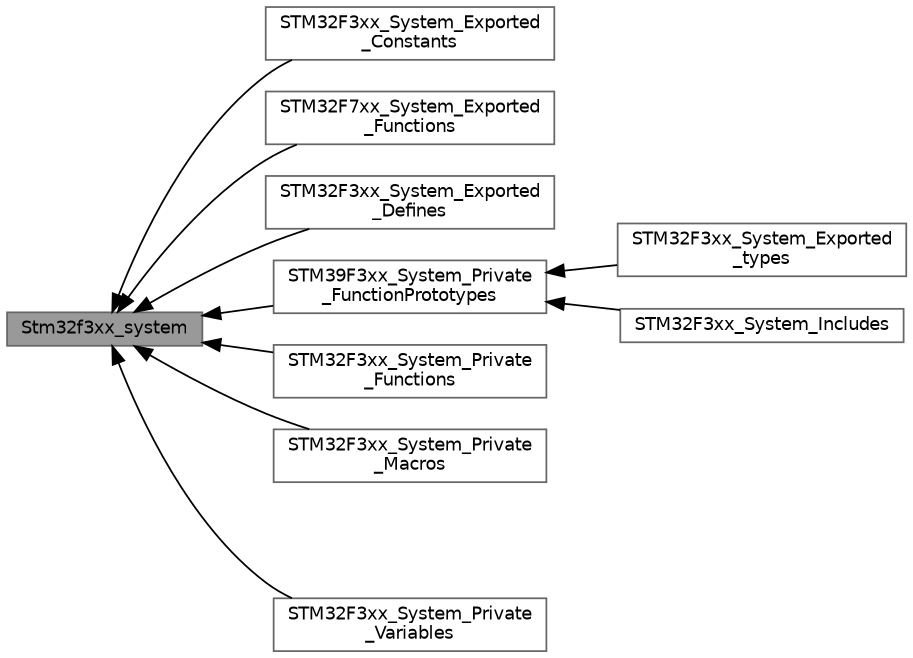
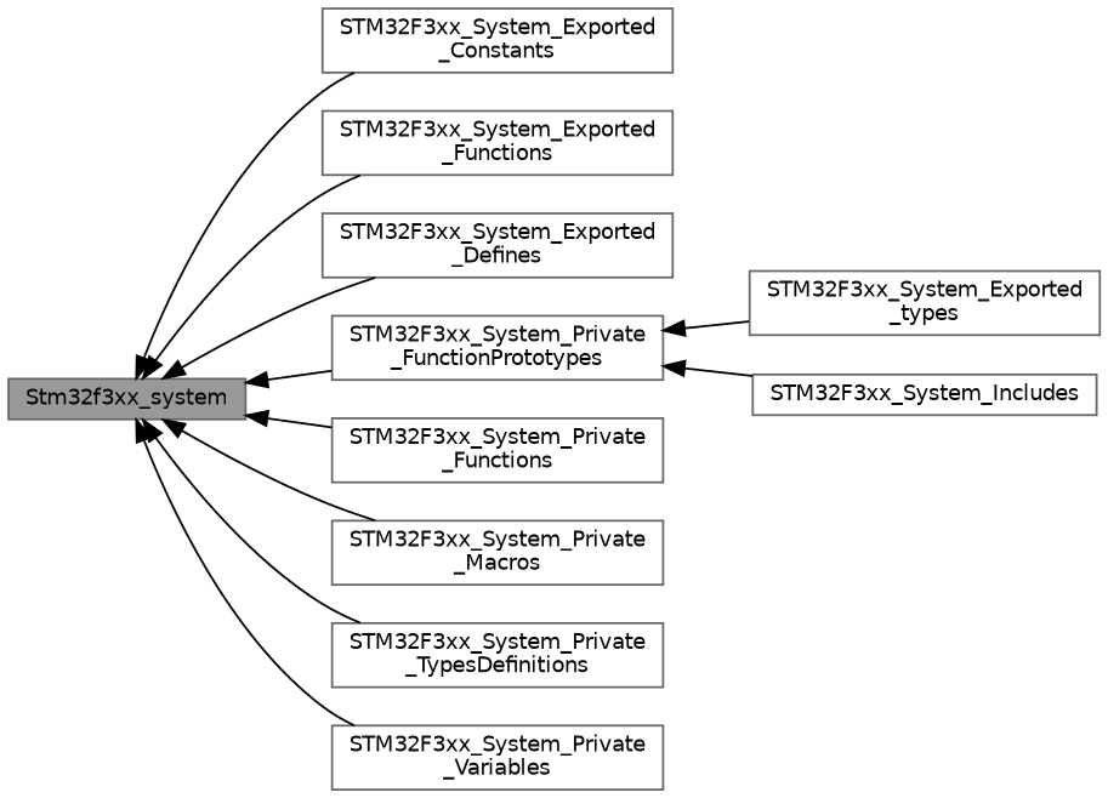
  digraph {
    rankdir=LR
    node [color=grey40 fillcolor=white fontname=Helvetica fontsize=10 shape=box style=filled]
    edge [dir=back fontname=Helvetica fontsize=10 labelfontname=Helvetica labelfontsize=10 shape=plaintext style=solid]
    n1 [color=gray40 fillcolor=grey60 fontcolor=black height=0.2 label=Stm32f3xx_system width=0.4]
    n2 [height=0.2 label="STM32F3xx_System_Exported\l_Constants" width=0.4]
-   n3 [height=0.2 label="STM32F7xx_System_Exported\l_Functions" width=0.4]
+   n3 [height=0.2 label="STM32F3xx_System_Exported\l_Functions" width=0.4]
    n4 [height=0.2 label="STM32F3xx_System_Exported\l_Defines" width=0.4]
-   n5 [height=0.2 label="STM39F3xx_System_Private\l_FunctionPrototypes" width=0.4]
+   n5 [height=0.2 label="STM32F3xx_System_Private\l_FunctionPrototypes" width=0.4]
    n6 [height=0.2 label="STM32F3xx_System_Private\l_Functions" width=0.4]
    n7 [height=0.2 label="STM32F3xx_System_Private\l_Macros" width=0.4]
+   n8 [height=0.2 label="STM32F3xx_System_Private\l_TypesDefinitions" width=0.4]
    n9 [height=0.2 label="STM32F3xx_System_Private\l_Variables" width=0.4]
    n10 [height=0.2 label="STM32F3xx_System_Exported\l_types" width=0.4]
    n11 [height=0.2 label=STM32F3xx_System_Includes width=0.4]
    n1 -> n2
    n1 -> n3
    n1 -> n4
    n1 -> n5
    n1 -> n6
    n1 -> n7
+   n1 -> n8
    n1 -> n9
    n5 -> n10
    n5 -> n11
  }
